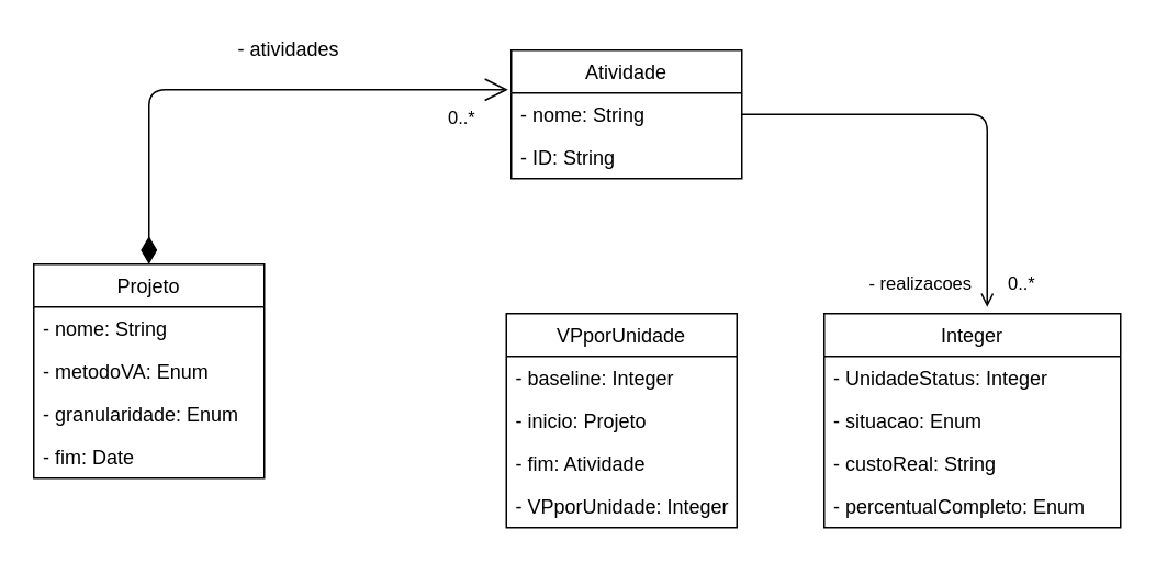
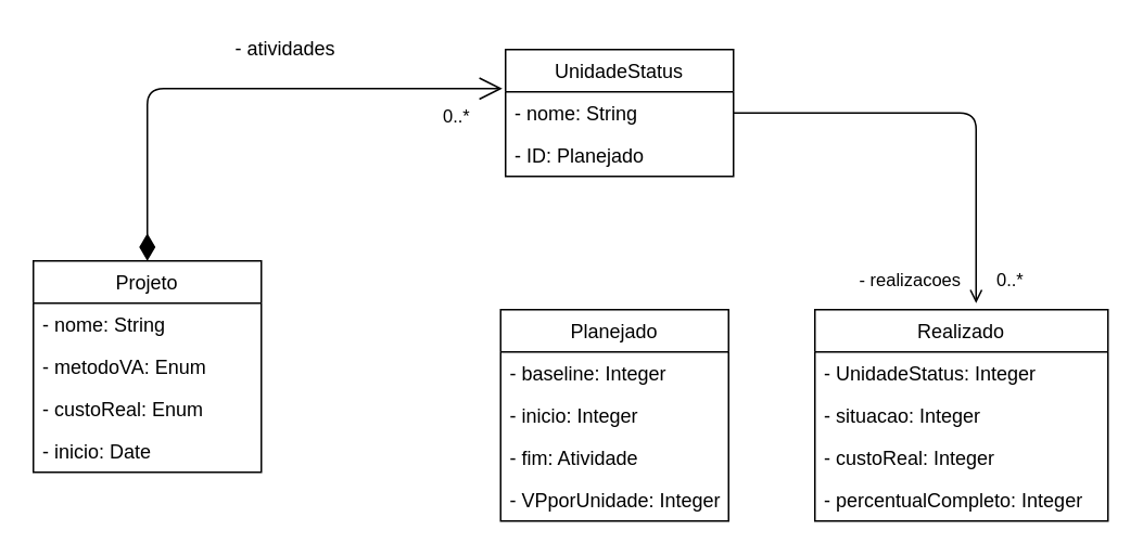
  <mxCell id="0" />
  <mxCell id="1" parent="0" />
  <mxCell id="2" value="Projeto" style="swimlane;fontStyle=0;childLayout=stackLayout;horizontal=1;startSize=26;fillColor=none;horizontalStack=0;resizeParent=1;resizeParentMax=0;resizeLast=0;collapsible=1;marginBottom=0;" vertex="1" parent="1"><mxGeometry x="20" y="160" width="140" height="130" as="geometry" /></mxCell>
  <mxCell id="3" value="- nome: String" style="text;strokeColor=none;fillColor=none;align=left;verticalAlign=top;spacingLeft=4;spacingRight=4;overflow=hidden;rotatable=0;points=[[0,0.5],[1,0.5]];portConstraint=eastwest;" vertex="1" parent="2"><mxGeometry y="26" width="140" height="26" as="geometry" /></mxCell>
  <mxCell id="4" value="- metodoVA: Enum" style="text;strokeColor=none;fillColor=none;align=left;verticalAlign=top;spacingLeft=4;spacingRight=4;overflow=hidden;rotatable=0;points=[[0,0.5],[1,0.5]];portConstraint=eastwest;" vertex="1" parent="2"><mxGeometry y="52" width="140" height="26" as="geometry" /></mxCell>
- <mxCell id="5" value="- granularidade: Enum" style="text;strokeColor=none;fillColor=none;align=left;verticalAlign=top;spacingLeft=4;spacingRight=4;overflow=hidden;rotatable=0;points=[[0,0.5],[1,0.5]];portConstraint=eastwest;" vertex="1" parent="2"><mxGeometry y="78" width="140" height="26" as="geometry" /></mxCell>
- <mxCell id="6" value="- fim: Date" style="text;strokeColor=none;fillColor=none;align=left;verticalAlign=top;spacingLeft=4;spacingRight=4;overflow=hidden;rotatable=0;points=[[0,0.5],[1,0.5]];portConstraint=eastwest;" vertex="1" parent="2"><mxGeometry y="104" width="140" height="26" as="geometry" /></mxCell>
- <mxCell id="7" value="Atividade" style="swimlane;fontStyle=0;childLayout=stackLayout;horizontal=1;startSize=26;fillColor=none;horizontalStack=0;resizeParent=1;resizeParentMax=0;resizeLast=0;collapsible=1;marginBottom=0;" vertex="1" parent="1"><mxGeometry x="310" y="30" width="140" height="78" as="geometry" /></mxCell>
+ <mxCell id="5" value="- custoReal: Enum" style="text;strokeColor=none;fillColor=none;align=left;verticalAlign=top;spacingLeft=4;spacingRight=4;overflow=hidden;rotatable=0;points=[[0,0.5],[1,0.5]];portConstraint=eastwest;" vertex="1" parent="2"><mxGeometry y="78" width="140" height="26" as="geometry" /></mxCell>
+ <mxCell id="6" value="- inicio: Date" style="text;strokeColor=none;fillColor=none;align=left;verticalAlign=top;spacingLeft=4;spacingRight=4;overflow=hidden;rotatable=0;points=[[0,0.5],[1,0.5]];portConstraint=eastwest;" vertex="1" parent="2"><mxGeometry y="104" width="140" height="26" as="geometry" /></mxCell>
+ <mxCell id="7" value="UnidadeStatus" style="swimlane;fontStyle=0;childLayout=stackLayout;horizontal=1;startSize=26;fillColor=none;horizontalStack=0;resizeParent=1;resizeParentMax=0;resizeLast=0;collapsible=1;marginBottom=0;" vertex="1" parent="1"><mxGeometry x="310" y="30" width="140" height="78" as="geometry" /></mxCell>
  <mxCell id="8" value="- nome: String" style="text;strokeColor=none;fillColor=none;align=left;verticalAlign=top;spacingLeft=4;spacingRight=4;overflow=hidden;rotatable=0;points=[[0,0.5],[1,0.5]];portConstraint=eastwest;" vertex="1" parent="7"><mxGeometry y="26" width="140" height="26" as="geometry" /></mxCell>
- <mxCell id="9" value="- ID: String" style="text;strokeColor=none;fillColor=none;align=left;verticalAlign=top;spacingLeft=4;spacingRight=4;overflow=hidden;rotatable=0;points=[[0,0.5],[1,0.5]];portConstraint=eastwest;" vertex="1" parent="7"><mxGeometry y="52" width="140" height="26" as="geometry" /></mxCell>
+ <mxCell id="9" value="- ID: Planejado" style="text;strokeColor=none;fillColor=none;align=left;verticalAlign=top;spacingLeft=4;spacingRight=4;overflow=hidden;rotatable=0;points=[[0,0.5],[1,0.5]];portConstraint=eastwest;" vertex="1" parent="7"><mxGeometry y="52" width="140" height="26" as="geometry" /></mxCell>
  <mxCell id="10" value="0..*" style="endArrow=open;html=1;endSize=12;startArrow=diamondThin;startSize=14;startFill=1;edgeStyle=orthogonalEdgeStyle;align=left;verticalAlign=bottom;exitX=0.5;exitY=0;exitDx=0;exitDy=0;entryX=-0.014;entryY=-0.077;entryDx=0;entryDy=0;entryPerimeter=0;" edge="1" parent="1" source="2" target="8"><mxGeometry x="0.765" y="-26" relative="1" as="geometry"><mxPoint x="250" y="360" as="sourcePoint" /><mxPoint x="410" y="360" as="targetPoint" /><mxPoint as="offset" /></mxGeometry></mxCell>
- <mxCell id="11" value="VPporUnidade" style="swimlane;fontStyle=0;childLayout=stackLayout;horizontal=1;startSize=26;fillColor=none;horizontalStack=0;resizeParent=1;resizeParentMax=0;resizeLast=0;collapsible=1;marginBottom=0;" vertex="1" parent="1"><mxGeometry x="307" y="190" width="140" height="130" as="geometry" /></mxCell>
+ <mxCell id="11" value="Planejado" style="swimlane;fontStyle=0;childLayout=stackLayout;horizontal=1;startSize=26;fillColor=none;horizontalStack=0;resizeParent=1;resizeParentMax=0;resizeLast=0;collapsible=1;marginBottom=0;" vertex="1" parent="1"><mxGeometry x="307" y="190" width="140" height="130" as="geometry" /></mxCell>
  <mxCell id="12" value="- baseline: Integer" style="text;strokeColor=none;fillColor=none;align=left;verticalAlign=top;spacingLeft=4;spacingRight=4;overflow=hidden;rotatable=0;points=[[0,0.5],[1,0.5]];portConstraint=eastwest;" vertex="1" parent="11"><mxGeometry y="26" width="140" height="26" as="geometry" /></mxCell>
- <mxCell id="13" value="- inicio: Projeto" style="text;strokeColor=none;fillColor=none;align=left;verticalAlign=top;spacingLeft=4;spacingRight=4;overflow=hidden;rotatable=0;points=[[0,0.5],[1,0.5]];portConstraint=eastwest;" vertex="1" parent="11"><mxGeometry y="52" width="140" height="26" as="geometry" /></mxCell>
+ <mxCell id="13" value="- inicio: Integer" style="text;strokeColor=none;fillColor=none;align=left;verticalAlign=top;spacingLeft=4;spacingRight=4;overflow=hidden;rotatable=0;points=[[0,0.5],[1,0.5]];portConstraint=eastwest;" vertex="1" parent="11"><mxGeometry y="52" width="140" height="26" as="geometry" /></mxCell>
  <mxCell id="14" value="- fim: Atividade" style="text;strokeColor=none;fillColor=none;align=left;verticalAlign=top;spacingLeft=4;spacingRight=4;overflow=hidden;rotatable=0;points=[[0,0.5],[1,0.5]];portConstraint=eastwest;" vertex="1" parent="11"><mxGeometry y="78" width="140" height="26" as="geometry" /></mxCell>
  <mxCell id="15" value="- VPporUnidade: Integer" style="text;strokeColor=none;fillColor=none;align=left;verticalAlign=top;spacingLeft=4;spacingRight=4;overflow=hidden;rotatable=0;points=[[0,0.5],[1,0.5]];portConstraint=eastwest;" vertex="1" parent="11"><mxGeometry y="104" width="140" height="26" as="geometry" /></mxCell>
- <mxCell id="16" value="Integer" style="swimlane;fontStyle=0;childLayout=stackLayout;horizontal=1;startSize=26;fillColor=none;horizontalStack=0;resizeParent=1;resizeParentMax=0;resizeLast=0;collapsible=1;marginBottom=0;" vertex="1" parent="1"><mxGeometry x="500" y="190" width="180" height="130" as="geometry" /></mxCell>
+ <mxCell id="16" value="Realizado" style="swimlane;fontStyle=0;childLayout=stackLayout;horizontal=1;startSize=26;fillColor=none;horizontalStack=0;resizeParent=1;resizeParentMax=0;resizeLast=0;collapsible=1;marginBottom=0;" vertex="1" parent="1"><mxGeometry x="500" y="190" width="180" height="130" as="geometry" /></mxCell>
  <mxCell id="17" value="- UnidadeStatus: Integer" style="text;strokeColor=none;fillColor=none;align=left;verticalAlign=top;spacingLeft=4;spacingRight=4;overflow=hidden;rotatable=0;points=[[0,0.5],[1,0.5]];portConstraint=eastwest;" vertex="1" parent="16"><mxGeometry y="26" width="180" height="26" as="geometry" /></mxCell>
- <mxCell id="18" value="- situacao: Enum" style="text;strokeColor=none;fillColor=none;align=left;verticalAlign=top;spacingLeft=4;spacingRight=4;overflow=hidden;rotatable=0;points=[[0,0.5],[1,0.5]];portConstraint=eastwest;" vertex="1" parent="16"><mxGeometry y="52" width="180" height="26" as="geometry" /></mxCell>
- <mxCell id="19" value="- custoReal: String" style="text;strokeColor=none;fillColor=none;align=left;verticalAlign=top;spacingLeft=4;spacingRight=4;overflow=hidden;rotatable=0;points=[[0,0.5],[1,0.5]];portConstraint=eastwest;" vertex="1" parent="16"><mxGeometry y="78" width="180" height="26" as="geometry" /></mxCell>
- <mxCell id="20" value="- percentualCompleto: Enum" style="text;strokeColor=none;fillColor=none;align=left;verticalAlign=top;spacingLeft=4;spacingRight=4;overflow=hidden;rotatable=0;points=[[0,0.5],[1,0.5]];portConstraint=eastwest;" vertex="1" parent="16"><mxGeometry y="104" width="180" height="26" as="geometry" /></mxCell>
+ <mxCell id="18" value="- situacao: Integer" style="text;strokeColor=none;fillColor=none;align=left;verticalAlign=top;spacingLeft=4;spacingRight=4;overflow=hidden;rotatable=0;points=[[0,0.5],[1,0.5]];portConstraint=eastwest;" vertex="1" parent="16"><mxGeometry y="52" width="180" height="26" as="geometry" /></mxCell>
+ <mxCell id="19" value="- custoReal: Integer" style="text;strokeColor=none;fillColor=none;align=left;verticalAlign=top;spacingLeft=4;spacingRight=4;overflow=hidden;rotatable=0;points=[[0,0.5],[1,0.5]];portConstraint=eastwest;" vertex="1" parent="16"><mxGeometry y="78" width="180" height="26" as="geometry" /></mxCell>
+ <mxCell id="20" value="- percentualCompleto: Integer" style="text;strokeColor=none;fillColor=none;align=left;verticalAlign=top;spacingLeft=4;spacingRight=4;overflow=hidden;rotatable=0;points=[[0,0.5],[1,0.5]];portConstraint=eastwest;" vertex="1" parent="16"><mxGeometry y="104" width="180" height="26" as="geometry" /></mxCell>
  <mxCell id="21" value="" style="endArrow=open;html=1;edgeStyle=orthogonalEdgeStyle;exitX=1;exitY=0.5;exitDx=0;exitDy=0;entryX=0.55;entryY=-0.031;entryDx=0;entryDy=0;entryPerimeter=0;endFill=0;" edge="1" parent="1" source="8" target="16"><mxGeometry relative="1" as="geometry"><mxPoint x="250" y="360" as="sourcePoint" /><mxPoint x="410" y="360" as="targetPoint" /></mxGeometry></mxCell>
  <mxCell id="22" value="0..*" style="edgeLabel;resizable=0;html=1;align=left;verticalAlign=bottom;" connectable="0" vertex="1" parent="21"><mxGeometry x="-1" relative="1" as="geometry"><mxPoint x="160" y="111" as="offset" /></mxGeometry></mxCell>
  <mxCell id="23" value="- realizacoes" style="edgeLabel;resizable=0;html=1;align=right;verticalAlign=bottom;" connectable="0" vertex="1" parent="21"><mxGeometry x="1" relative="1" as="geometry"><mxPoint x="-9" y="-6" as="offset" /></mxGeometry></mxCell>
  <mxCell id="24" value="- atividades" style="text;html=1;strokeColor=none;fillColor=none;align=center;verticalAlign=middle;whiteSpace=wrap;rounded=0;" vertex="1" parent="1"><mxGeometry x="135" y="20" width="80" height="20" as="geometry" /></mxCell>
